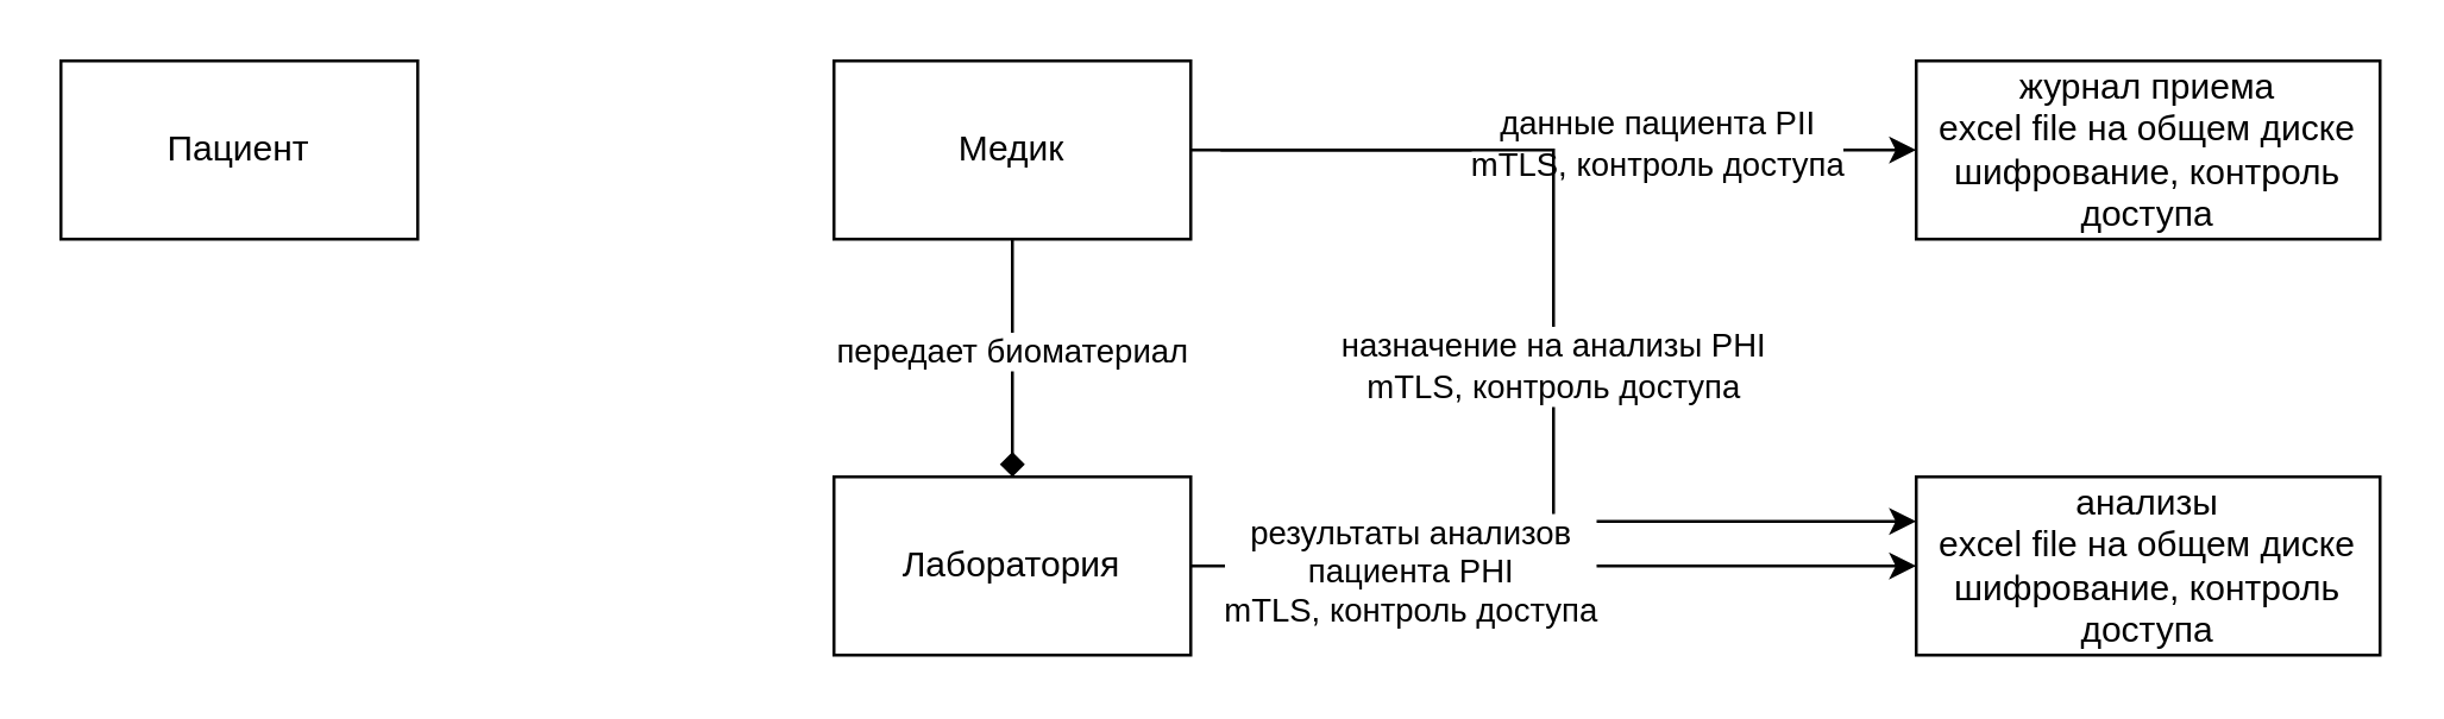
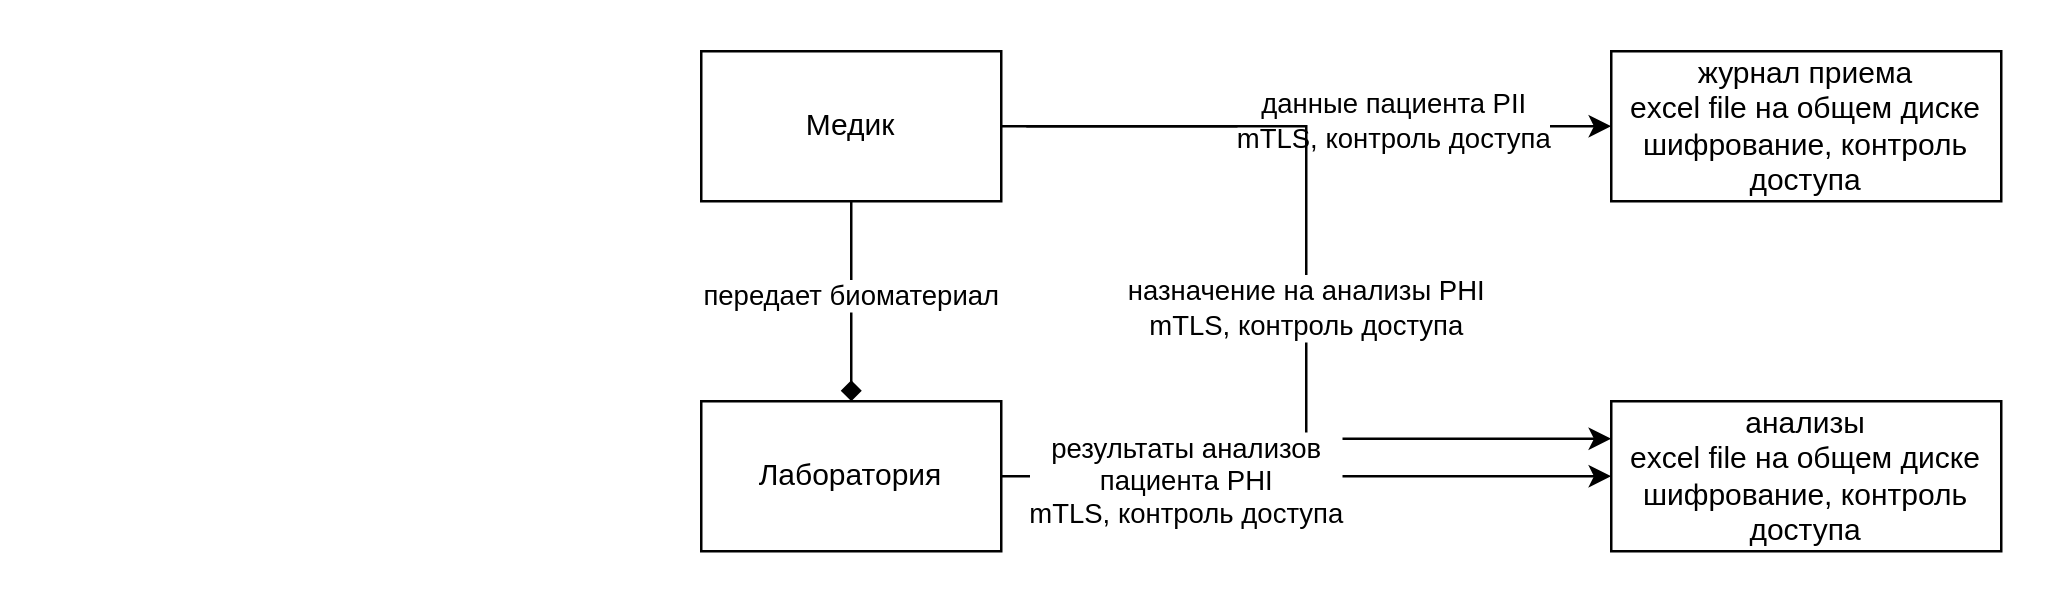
  <mxCell id="0" />
  <mxCell id="1" parent="0" />
- <mxCell id="2" value="Пациент" style="rounded=0;whiteSpace=wrap;html=1;" parent="1" vertex="1"><mxGeometry x="20" y="20" width="120" height="60" as="geometry" /></mxCell>
  <mxCell id="3" style="edgeStyle=orthogonalEdgeStyle;rounded=0;orthogonalLoop=1;jettySize=auto;html=1;entryX=0;entryY=0.5;entryDx=0;entryDy=0;" parent="1" target="10" edge="1"><mxGeometry relative="1" as="geometry"><mxPoint x="410" y="50" as="sourcePoint" /><Array as="points"><mxPoint x="644" y="50" /></Array></mxGeometry></mxCell>
  <mxCell id="4" value="данные пациента PII&lt;div&gt;mTLS, контроль доступа&lt;/div&gt;" style="edgeLabel;html=1;align=center;verticalAlign=middle;resizable=0;points=[];" parent="3" vertex="1" connectable="0"><mxGeometry x="0.251" y="3" relative="1" as="geometry"><mxPoint as="offset" /></mxGeometry></mxCell>
  <mxCell id="5" style="edgeStyle=orthogonalEdgeStyle;rounded=0;orthogonalLoop=1;jettySize=auto;html=1;entryX=0.5;entryY=0;entryDx=0;entryDy=0;endArrow=diamond;" parent="1" source="9" target="14" edge="1"><mxGeometry relative="1" as="geometry" /></mxCell>
  <mxCell id="6" value="передает биоматериал" style="edgeLabel;html=1;align=center;verticalAlign=middle;resizable=0;points=[];" parent="5" vertex="1" connectable="0"><mxGeometry x="-0.081" y="-1" relative="1" as="geometry"><mxPoint as="offset" /></mxGeometry></mxCell>
  <mxCell id="7" style="edgeStyle=orthogonalEdgeStyle;rounded=0;orthogonalLoop=1;jettySize=auto;html=1;entryX=0;entryY=0.25;entryDx=0;entryDy=0;" parent="1" source="9" target="11" edge="1"><mxGeometry relative="1" as="geometry" /></mxCell>
  <mxCell id="8" value="назначение на анализы PHI&lt;div&gt;mTLS, контроль доступа&lt;/div&gt;" style="edgeLabel;html=1;align=center;verticalAlign=middle;resizable=0;points=[];" parent="7" vertex="1" connectable="0"><mxGeometry x="0.05" y="-1" relative="1" as="geometry"><mxPoint as="offset" /></mxGeometry></mxCell>
  <mxCell id="9" value="Медик" style="rounded=0;whiteSpace=wrap;html=1;" parent="1" vertex="1"><mxGeometry x="280" y="20" width="120" height="60" as="geometry" /></mxCell>
  <mxCell id="10" value="&lt;div&gt;журнал приема&lt;/div&gt;excel file на общем диске&lt;div&gt;шифрование, контроль доступа&lt;/div&gt;" style="rounded=0;whiteSpace=wrap;html=1;" parent="1" vertex="1"><mxGeometry x="644" y="20" width="156" height="60" as="geometry" /></mxCell>
  <mxCell id="11" value="&lt;div&gt;анализы&lt;/div&gt;excel file на общем диске&lt;div&gt;шифрование, контроль доступа&lt;/div&gt;" style="rounded=0;whiteSpace=wrap;html=1;" parent="1" vertex="1"><mxGeometry x="644" y="160" width="156" height="60" as="geometry" /></mxCell>
  <mxCell id="12" style="edgeStyle=orthogonalEdgeStyle;rounded=0;orthogonalLoop=1;jettySize=auto;html=1;entryX=0;entryY=0.5;entryDx=0;entryDy=0;" parent="1" source="14" target="11" edge="1"><mxGeometry relative="1" as="geometry"><Array as="points"><mxPoint x="630" y="190" /><mxPoint x="630" y="190" /></Array></mxGeometry></mxCell>
  <mxCell id="13" value="результаты анализов&lt;div&gt;пациента PHI&lt;/div&gt;&lt;div&gt;mTLS, контроль доступа&lt;/div&gt;" style="edgeLabel;html=1;align=center;verticalAlign=middle;resizable=0;points=[];" parent="12" vertex="1" connectable="0"><mxGeometry x="-0.402" y="-1" relative="1" as="geometry"><mxPoint as="offset" /></mxGeometry></mxCell>
  <mxCell id="14" value="Лаборатория" style="rounded=0;whiteSpace=wrap;html=1;" parent="1" vertex="1"><mxGeometry x="280" y="160" width="120" height="60" as="geometry" /></mxCell>
